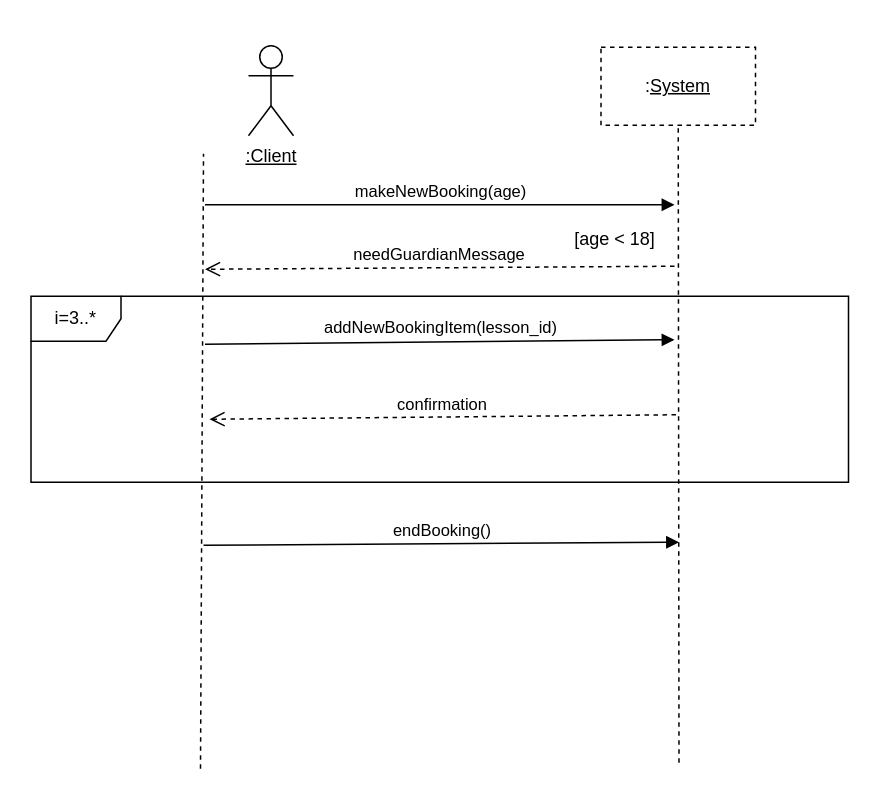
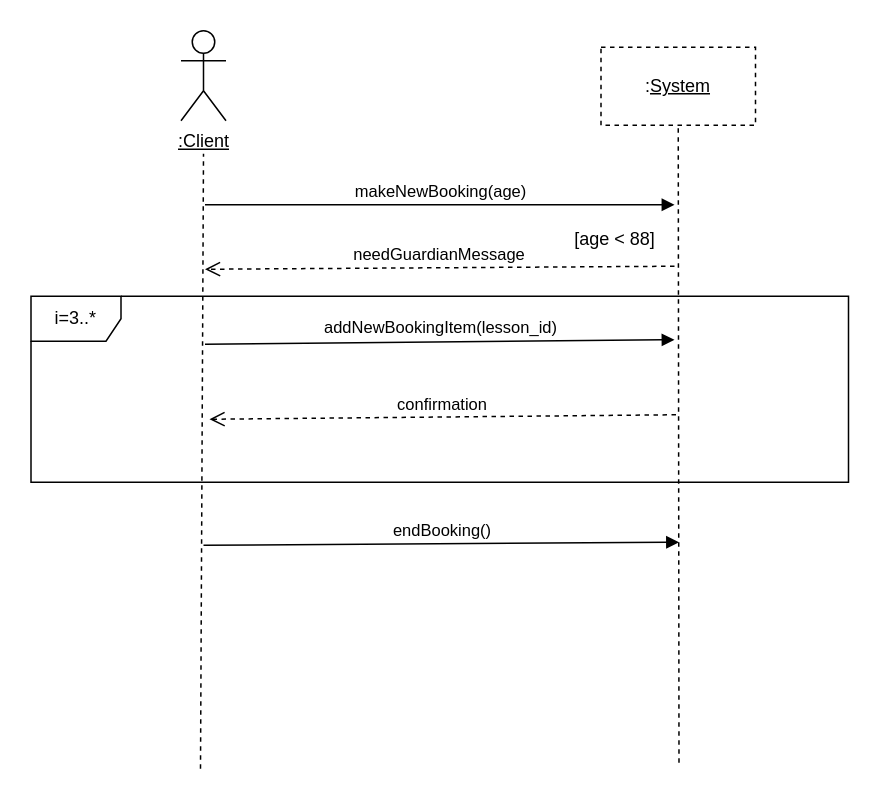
  <mxCell id="0" />
  <mxCell id="1" parent="0" />
- <mxCell id="2" value="&lt;u&gt;:Client&lt;/u&gt;" style="shape=umlActor;verticalLabelPosition=bottom;verticalAlign=top;html=1;outlineConnect=0;" vertex="1" parent="1"><mxGeometry x="165" y="30" width="30" height="60" as="geometry" /></mxCell>
+ <mxCell id="2" value="&lt;u&gt;:Client&lt;/u&gt;" style="shape=umlActor;verticalLabelPosition=bottom;verticalAlign=top;html=1;outlineConnect=0;" vertex="1" parent="1"><mxGeometry x="120" y="20" width="30" height="60" as="geometry" /></mxCell>
  <mxCell id="3" value="" style="endArrow=none;dashed=1;html=1;rounded=0;" edge="1" parent="1"><mxGeometry width="50" height="50" relative="1" as="geometry"><mxPoint x="133" y="512" as="sourcePoint" /><mxPoint x="135" y="102" as="targetPoint" /></mxGeometry></mxCell>
  <mxCell id="4" value=":&lt;u&gt;System&lt;/u&gt;" style="rounded=0;whiteSpace=wrap;html=1;dashed=1;" vertex="1" parent="1"><mxGeometry x="400" y="31" width="103" height="52" as="geometry" /></mxCell>
  <mxCell id="5" value="" style="endArrow=none;dashed=1;html=1;rounded=0;entryX=0.5;entryY=1;entryDx=0;entryDy=0;" edge="1" parent="1" target="4"><mxGeometry width="50" height="50" relative="1" as="geometry"><mxPoint x="452" y="508" as="sourcePoint" /><mxPoint x="454" y="243" as="targetPoint" /></mxGeometry></mxCell>
  <mxCell id="6" value="makeNewBooking(age)" style="html=1;verticalAlign=bottom;endArrow=block;curved=0;rounded=0;" edge="1" parent="1"><mxGeometry width="80" relative="1" as="geometry"><mxPoint x="136" y="136" as="sourcePoint" /><mxPoint x="449" y="136" as="targetPoint" /></mxGeometry></mxCell>
- <mxCell id="7" value="[age &amp;lt; 18]" style="text;html=1;align=center;verticalAlign=middle;resizable=0;points=[];autosize=1;strokeColor=none;fillColor=none;" vertex="1" parent="1"><mxGeometry x="373" y="146" width="72" height="26" as="geometry" /></mxCell>
+ <mxCell id="7" value="[age &amp;lt; 88]" style="text;html=1;align=center;verticalAlign=middle;resizable=0;points=[];autosize=1;strokeColor=none;fillColor=none;" vertex="1" parent="1"><mxGeometry x="373" y="146" width="72" height="26" as="geometry" /></mxCell>
  <mxCell id="8" value="needGuardianMessage" style="html=1;verticalAlign=bottom;endArrow=open;dashed=1;endSize=8;curved=0;rounded=0;" edge="1" parent="1"><mxGeometry relative="1" as="geometry"><mxPoint x="449" y="177" as="sourcePoint" /><mxPoint x="136" y="179" as="targetPoint" /></mxGeometry></mxCell>
  <mxCell id="9" value="addNewBookingItem(lesson_id)" style="html=1;verticalAlign=bottom;endArrow=block;curved=0;rounded=0;" edge="1" parent="1"><mxGeometry width="80" relative="1" as="geometry"><mxPoint x="136" y="229" as="sourcePoint" /><mxPoint x="449" y="226" as="targetPoint" /></mxGeometry></mxCell>
  <mxCell id="10" value="confirmation" style="html=1;verticalAlign=bottom;endArrow=open;dashed=1;endSize=8;curved=0;rounded=0;" edge="1" parent="1"><mxGeometry relative="1" as="geometry"><mxPoint x="450" y="276" as="sourcePoint" /><mxPoint x="139" y="279" as="targetPoint" /></mxGeometry></mxCell>
  <mxCell id="11" value="i=3..*" style="shape=umlFrame;whiteSpace=wrap;html=1;pointerEvents=0;" vertex="1" parent="1"><mxGeometry x="20" y="197" width="545" height="124" as="geometry" /></mxCell>
  <mxCell id="12" value="endBooking()" style="html=1;verticalAlign=bottom;endArrow=block;curved=0;rounded=0;" edge="1" parent="1"><mxGeometry width="80" relative="1" as="geometry"><mxPoint x="135" y="363" as="sourcePoint" /><mxPoint x="452" y="361" as="targetPoint" /></mxGeometry></mxCell>
